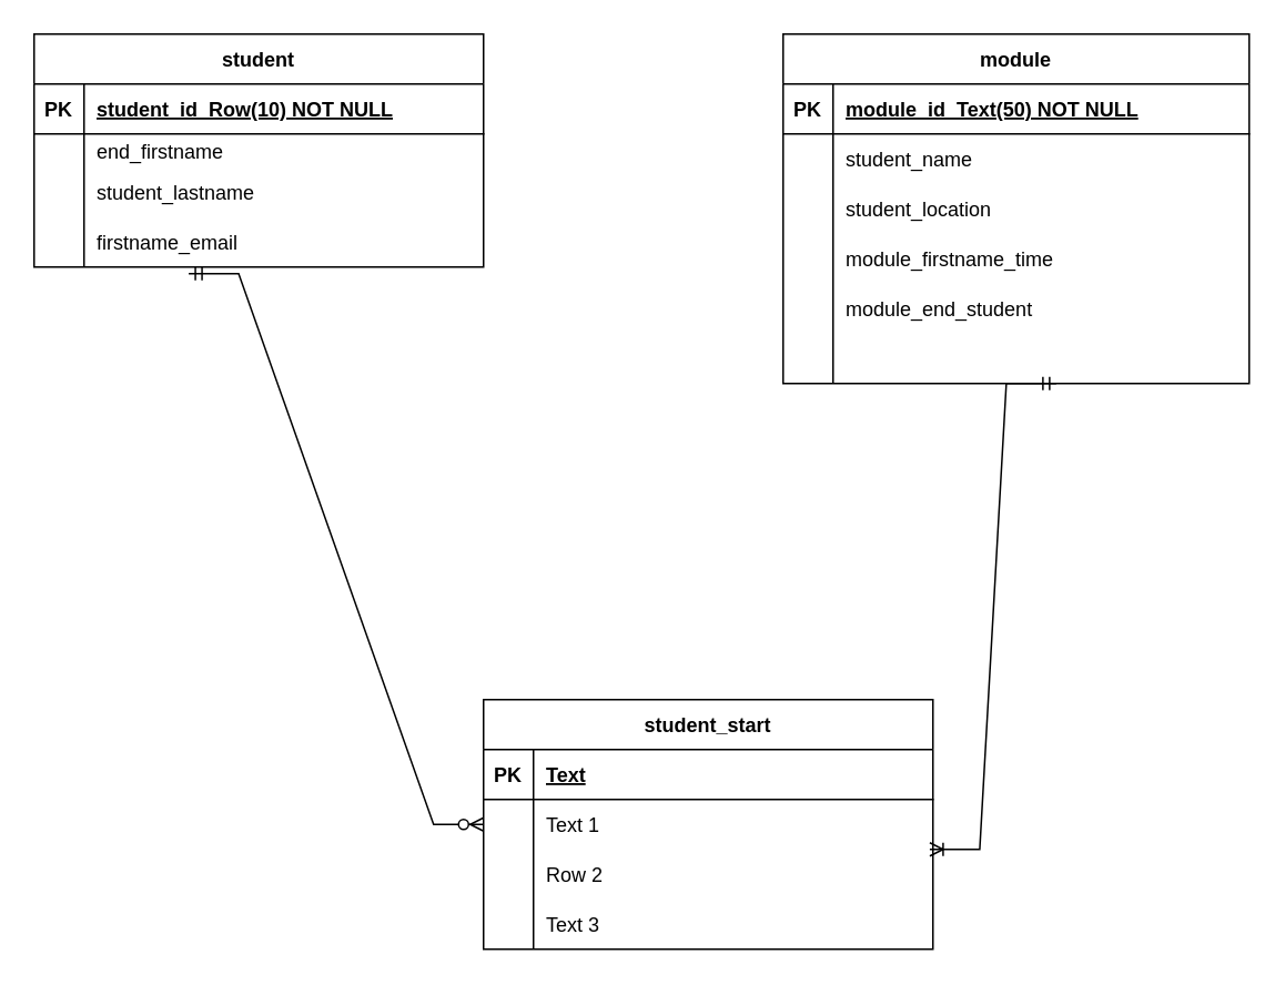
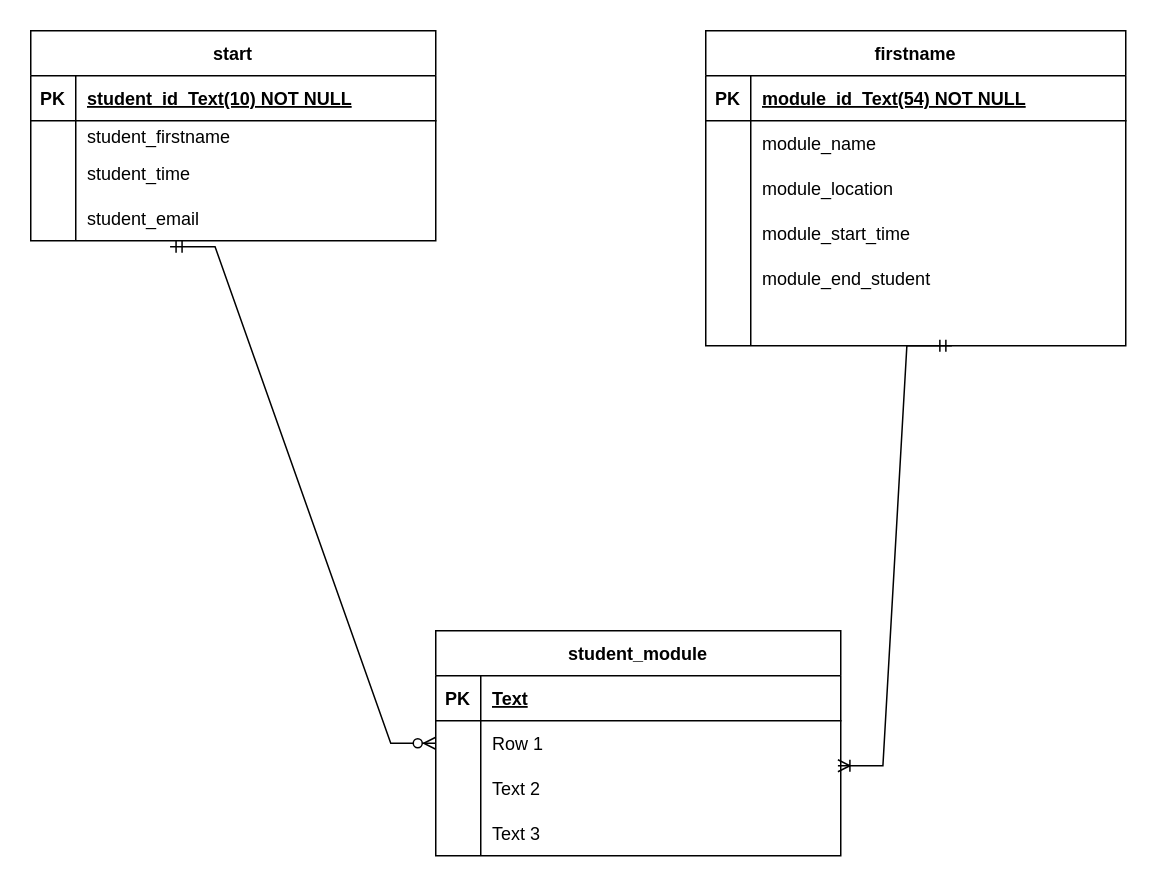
  <mxCell id="0" />
  <mxCell id="1" parent="0" />
- <mxCell id="2" value="student" style="shape=table;startSize=30;container=1;collapsible=1;childLayout=tableLayout;fixedRows=1;rowLines=0;fontStyle=1;align=center;resizeLast=1;" vertex="1" parent="1"><mxGeometry x="20" y="20" width="270" height="140" as="geometry" /></mxCell>
+ <mxCell id="2" value="start" style="shape=table;startSize=30;container=1;collapsible=1;childLayout=tableLayout;fixedRows=1;rowLines=0;fontStyle=1;align=center;resizeLast=1;" vertex="1" parent="1"><mxGeometry x="20" y="20" width="270" height="140" as="geometry" /></mxCell>
  <mxCell id="3" value="" style="shape=tableRow;horizontal=0;startSize=0;swimlaneHead=0;swimlaneBody=0;fillColor=none;collapsible=0;dropTarget=0;points=[[0,0.5],[1,0.5]];portConstraint=eastwest;top=0;left=0;right=0;bottom=1;" vertex="1" parent="2"><mxGeometry y="30" width="270" height="30" as="geometry" /></mxCell>
  <mxCell id="4" value="PK" style="shape=partialRectangle;connectable=0;fillColor=none;top=0;left=0;bottom=0;right=0;fontStyle=1;overflow=hidden;" vertex="1" parent="3"><mxGeometry width="30" height="30" as="geometry"><mxRectangle width="30" height="30" as="alternateBounds" /></mxGeometry></mxCell>
- <mxCell id="5" value="student_id_Row(10) NOT NULL" style="shape=partialRectangle;connectable=0;fillColor=none;top=0;left=0;bottom=0;right=0;align=left;spacingLeft=6;fontStyle=5;overflow=hidden;" vertex="1" parent="3"><mxGeometry x="30" width="240" height="30" as="geometry"><mxRectangle width="240" height="30" as="alternateBounds" /></mxGeometry></mxCell>
+ <mxCell id="5" value="student_id_Text(10) NOT NULL" style="shape=partialRectangle;connectable=0;fillColor=none;top=0;left=0;bottom=0;right=0;align=left;spacingLeft=6;fontStyle=5;overflow=hidden;" vertex="1" parent="3"><mxGeometry x="30" width="240" height="30" as="geometry"><mxRectangle width="240" height="30" as="alternateBounds" /></mxGeometry></mxCell>
  <mxCell id="6" value="" style="shape=tableRow;horizontal=0;startSize=0;swimlaneHead=0;swimlaneBody=0;fillColor=none;collapsible=0;dropTarget=0;points=[[0,0.5],[1,0.5]];portConstraint=eastwest;top=0;left=0;right=0;bottom=0;" vertex="1" parent="2"><mxGeometry y="60" width="270" height="20" as="geometry" /></mxCell>
  <mxCell id="7" value="" style="shape=partialRectangle;connectable=0;fillColor=none;top=0;left=0;bottom=0;right=0;editable=1;overflow=hidden;" vertex="1" parent="6"><mxGeometry width="30" height="20" as="geometry"><mxRectangle width="30" height="20" as="alternateBounds" /></mxGeometry></mxCell>
- <mxCell id="8" value="end_firstname" style="shape=partialRectangle;connectable=0;fillColor=none;top=0;left=0;bottom=0;right=0;align=left;spacingLeft=6;overflow=hidden;" vertex="1" parent="6"><mxGeometry x="30" width="240" height="20" as="geometry"><mxRectangle width="240" height="20" as="alternateBounds" /></mxGeometry></mxCell>
+ <mxCell id="8" value="student_firstname" style="shape=partialRectangle;connectable=0;fillColor=none;top=0;left=0;bottom=0;right=0;align=left;spacingLeft=6;overflow=hidden;" vertex="1" parent="6"><mxGeometry x="30" width="240" height="20" as="geometry"><mxRectangle width="240" height="20" as="alternateBounds" /></mxGeometry></mxCell>
  <mxCell id="9" value="" style="shape=tableRow;horizontal=0;startSize=0;swimlaneHead=0;swimlaneBody=0;fillColor=none;collapsible=0;dropTarget=0;points=[[0,0.5],[1,0.5]];portConstraint=eastwest;top=0;left=0;right=0;bottom=0;" vertex="1" parent="2"><mxGeometry y="80" width="270" height="30" as="geometry" /></mxCell>
  <mxCell id="10" value="" style="shape=partialRectangle;connectable=0;fillColor=none;top=0;left=0;bottom=0;right=0;editable=1;overflow=hidden;" vertex="1" parent="9"><mxGeometry width="30" height="30" as="geometry"><mxRectangle width="30" height="30" as="alternateBounds" /></mxGeometry></mxCell>
- <mxCell id="11" value="student_lastname" style="shape=partialRectangle;connectable=0;fillColor=none;top=0;left=0;bottom=0;right=0;align=left;spacingLeft=6;overflow=hidden;" vertex="1" parent="9"><mxGeometry x="30" width="240" height="30" as="geometry"><mxRectangle width="240" height="30" as="alternateBounds" /></mxGeometry></mxCell>
+ <mxCell id="11" value="student_time" style="shape=partialRectangle;connectable=0;fillColor=none;top=0;left=0;bottom=0;right=0;align=left;spacingLeft=6;overflow=hidden;" vertex="1" parent="9"><mxGeometry x="30" width="240" height="30" as="geometry"><mxRectangle width="240" height="30" as="alternateBounds" /></mxGeometry></mxCell>
  <mxCell id="12" value="" style="shape=tableRow;horizontal=0;startSize=0;swimlaneHead=0;swimlaneBody=0;fillColor=none;collapsible=0;dropTarget=0;points=[[0,0.5],[1,0.5]];portConstraint=eastwest;top=0;left=0;right=0;bottom=0;" vertex="1" parent="2"><mxGeometry y="110" width="270" height="30" as="geometry" /></mxCell>
  <mxCell id="13" value="" style="shape=partialRectangle;connectable=0;fillColor=none;top=0;left=0;bottom=0;right=0;editable=1;overflow=hidden;" vertex="1" parent="12"><mxGeometry width="30" height="30" as="geometry"><mxRectangle width="30" height="30" as="alternateBounds" /></mxGeometry></mxCell>
- <mxCell id="14" value="firstname_email" style="shape=partialRectangle;connectable=0;fillColor=none;top=0;left=0;bottom=0;right=0;align=left;spacingLeft=6;overflow=hidden;" vertex="1" parent="12"><mxGeometry x="30" width="240" height="30" as="geometry"><mxRectangle width="240" height="30" as="alternateBounds" /></mxGeometry></mxCell>
- <mxCell id="15" value="module" style="shape=table;startSize=30;container=1;collapsible=1;childLayout=tableLayout;fixedRows=1;rowLines=0;fontStyle=1;align=center;resizeLast=1;" vertex="1" parent="1"><mxGeometry x="470" y="20" width="280" height="210" as="geometry" /></mxCell>
+ <mxCell id="14" value="student_email" style="shape=partialRectangle;connectable=0;fillColor=none;top=0;left=0;bottom=0;right=0;align=left;spacingLeft=6;overflow=hidden;" vertex="1" parent="12"><mxGeometry x="30" width="240" height="30" as="geometry"><mxRectangle width="240" height="30" as="alternateBounds" /></mxGeometry></mxCell>
+ <mxCell id="15" value="firstname" style="shape=table;startSize=30;container=1;collapsible=1;childLayout=tableLayout;fixedRows=1;rowLines=0;fontStyle=1;align=center;resizeLast=1;" vertex="1" parent="1"><mxGeometry x="470" y="20" width="280" height="210" as="geometry" /></mxCell>
  <mxCell id="16" value="" style="shape=tableRow;horizontal=0;startSize=0;swimlaneHead=0;swimlaneBody=0;fillColor=none;collapsible=0;dropTarget=0;points=[[0,0.5],[1,0.5]];portConstraint=eastwest;top=0;left=0;right=0;bottom=1;" vertex="1" parent="15"><mxGeometry y="30" width="280" height="30" as="geometry" /></mxCell>
  <mxCell id="17" value="PK" style="shape=partialRectangle;connectable=0;fillColor=none;top=0;left=0;bottom=0;right=0;fontStyle=1;overflow=hidden;" vertex="1" parent="16"><mxGeometry width="30" height="30" as="geometry"><mxRectangle width="30" height="30" as="alternateBounds" /></mxGeometry></mxCell>
- <mxCell id="18" value="module_id_Text(50) NOT NULL" style="shape=partialRectangle;connectable=0;fillColor=none;top=0;left=0;bottom=0;right=0;align=left;spacingLeft=6;fontStyle=5;overflow=hidden;" vertex="1" parent="16"><mxGeometry x="30" width="250" height="30" as="geometry"><mxRectangle width="250" height="30" as="alternateBounds" /></mxGeometry></mxCell>
+ <mxCell id="18" value="module_id_Text(54) NOT NULL" style="shape=partialRectangle;connectable=0;fillColor=none;top=0;left=0;bottom=0;right=0;align=left;spacingLeft=6;fontStyle=5;overflow=hidden;" vertex="1" parent="16"><mxGeometry x="30" width="250" height="30" as="geometry"><mxRectangle width="250" height="30" as="alternateBounds" /></mxGeometry></mxCell>
  <mxCell id="19" value="" style="shape=tableRow;horizontal=0;startSize=0;swimlaneHead=0;swimlaneBody=0;fillColor=none;collapsible=0;dropTarget=0;points=[[0,0.5],[1,0.5]];portConstraint=eastwest;top=0;left=0;right=0;bottom=0;" vertex="1" parent="15"><mxGeometry y="60" width="280" height="30" as="geometry" /></mxCell>
  <mxCell id="20" value="" style="shape=partialRectangle;connectable=0;fillColor=none;top=0;left=0;bottom=0;right=0;editable=1;overflow=hidden;" vertex="1" parent="19"><mxGeometry width="30" height="30" as="geometry"><mxRectangle width="30" height="30" as="alternateBounds" /></mxGeometry></mxCell>
- <mxCell id="21" value="student_name" style="shape=partialRectangle;connectable=0;fillColor=none;top=0;left=0;bottom=0;right=0;align=left;spacingLeft=6;overflow=hidden;" vertex="1" parent="19"><mxGeometry x="30" width="250" height="30" as="geometry"><mxRectangle width="250" height="30" as="alternateBounds" /></mxGeometry></mxCell>
+ <mxCell id="21" value="module_name" style="shape=partialRectangle;connectable=0;fillColor=none;top=0;left=0;bottom=0;right=0;align=left;spacingLeft=6;overflow=hidden;" vertex="1" parent="19"><mxGeometry x="30" width="250" height="30" as="geometry"><mxRectangle width="250" height="30" as="alternateBounds" /></mxGeometry></mxCell>
  <mxCell id="22" value="" style="shape=tableRow;horizontal=0;startSize=0;swimlaneHead=0;swimlaneBody=0;fillColor=none;collapsible=0;dropTarget=0;points=[[0,0.5],[1,0.5]];portConstraint=eastwest;top=0;left=0;right=0;bottom=0;" vertex="1" parent="15"><mxGeometry y="90" width="280" height="30" as="geometry" /></mxCell>
  <mxCell id="23" value="" style="shape=partialRectangle;connectable=0;fillColor=none;top=0;left=0;bottom=0;right=0;editable=1;overflow=hidden;" vertex="1" parent="22"><mxGeometry width="30" height="30" as="geometry"><mxRectangle width="30" height="30" as="alternateBounds" /></mxGeometry></mxCell>
- <mxCell id="24" value="student_location" style="shape=partialRectangle;connectable=0;fillColor=none;top=0;left=0;bottom=0;right=0;align=left;spacingLeft=6;overflow=hidden;" vertex="1" parent="22"><mxGeometry x="30" width="250" height="30" as="geometry"><mxRectangle width="250" height="30" as="alternateBounds" /></mxGeometry></mxCell>
+ <mxCell id="24" value="module_location" style="shape=partialRectangle;connectable=0;fillColor=none;top=0;left=0;bottom=0;right=0;align=left;spacingLeft=6;overflow=hidden;" vertex="1" parent="22"><mxGeometry x="30" width="250" height="30" as="geometry"><mxRectangle width="250" height="30" as="alternateBounds" /></mxGeometry></mxCell>
  <mxCell id="25" value="" style="shape=tableRow;horizontal=0;startSize=0;swimlaneHead=0;swimlaneBody=0;fillColor=none;collapsible=0;dropTarget=0;points=[[0,0.5],[1,0.5]];portConstraint=eastwest;top=0;left=0;right=0;bottom=0;" vertex="1" parent="15"><mxGeometry y="120" width="280" height="30" as="geometry" /></mxCell>
  <mxCell id="26" value="" style="shape=partialRectangle;connectable=0;fillColor=none;top=0;left=0;bottom=0;right=0;editable=1;overflow=hidden;" vertex="1" parent="25"><mxGeometry width="30" height="30" as="geometry"><mxRectangle width="30" height="30" as="alternateBounds" /></mxGeometry></mxCell>
- <mxCell id="27" value="module_firstname_time" style="shape=partialRectangle;connectable=0;fillColor=none;top=0;left=0;bottom=0;right=0;align=left;spacingLeft=6;overflow=hidden;" vertex="1" parent="25"><mxGeometry x="30" width="250" height="30" as="geometry"><mxRectangle width="250" height="30" as="alternateBounds" /></mxGeometry></mxCell>
+ <mxCell id="27" value="module_start_time" style="shape=partialRectangle;connectable=0;fillColor=none;top=0;left=0;bottom=0;right=0;align=left;spacingLeft=6;overflow=hidden;" vertex="1" parent="25"><mxGeometry x="30" width="250" height="30" as="geometry"><mxRectangle width="250" height="30" as="alternateBounds" /></mxGeometry></mxCell>
  <mxCell id="28" value="" style="shape=tableRow;horizontal=0;startSize=0;swimlaneHead=0;swimlaneBody=0;fillColor=none;collapsible=0;dropTarget=0;points=[[0,0.5],[1,0.5]];portConstraint=eastwest;top=0;left=0;right=0;bottom=0;" vertex="1" parent="15"><mxGeometry y="150" width="280" height="30" as="geometry" /></mxCell>
  <mxCell id="29" value="" style="shape=partialRectangle;connectable=0;fillColor=none;top=0;left=0;bottom=0;right=0;editable=1;overflow=hidden;" vertex="1" parent="28"><mxGeometry width="30" height="30" as="geometry"><mxRectangle width="30" height="30" as="alternateBounds" /></mxGeometry></mxCell>
  <mxCell id="30" value="module_end_student" style="shape=partialRectangle;connectable=0;fillColor=none;top=0;left=0;bottom=0;right=0;align=left;spacingLeft=6;overflow=hidden;" vertex="1" parent="28"><mxGeometry x="30" width="250" height="30" as="geometry"><mxRectangle width="250" height="30" as="alternateBounds" /></mxGeometry></mxCell>
  <mxCell id="31" value="" style="shape=tableRow;horizontal=0;startSize=0;swimlaneHead=0;swimlaneBody=0;fillColor=none;collapsible=0;dropTarget=0;points=[[0,0.5],[1,0.5]];portConstraint=eastwest;top=0;left=0;right=0;bottom=0;" vertex="1" parent="15"><mxGeometry y="180" width="280" height="30" as="geometry" /></mxCell>
  <mxCell id="32" value="" style="shape=partialRectangle;connectable=0;fillColor=none;top=0;left=0;bottom=0;right=0;editable=1;overflow=hidden;" vertex="1" parent="31"><mxGeometry width="30" height="30" as="geometry"><mxRectangle width="30" height="30" as="alternateBounds" /></mxGeometry></mxCell>
  <mxCell id="33" value="" style="shape=partialRectangle;connectable=0;fillColor=none;top=0;left=0;bottom=0;right=0;align=left;spacingLeft=6;overflow=hidden;" vertex="1" parent="31"><mxGeometry x="30" width="250" height="30" as="geometry"><mxRectangle width="250" height="30" as="alternateBounds" /></mxGeometry></mxCell>
- <mxCell id="34" value="student_start" style="shape=table;startSize=30;container=1;collapsible=1;childLayout=tableLayout;fixedRows=1;rowLines=0;fontStyle=1;align=center;resizeLast=1;" vertex="1" parent="1"><mxGeometry x="290" y="420" width="270" height="150" as="geometry" /></mxCell>
+ <mxCell id="34" value="student_module" style="shape=table;startSize=30;container=1;collapsible=1;childLayout=tableLayout;fixedRows=1;rowLines=0;fontStyle=1;align=center;resizeLast=1;" vertex="1" parent="1"><mxGeometry x="290" y="420" width="270" height="150" as="geometry" /></mxCell>
  <mxCell id="35" value="" style="shape=tableRow;horizontal=0;startSize=0;swimlaneHead=0;swimlaneBody=0;fillColor=none;collapsible=0;dropTarget=0;points=[[0,0.5],[1,0.5]];portConstraint=eastwest;top=0;left=0;right=0;bottom=1;" vertex="1" parent="34"><mxGeometry y="30" width="270" height="30" as="geometry" /></mxCell>
  <mxCell id="36" value="PK" style="shape=partialRectangle;connectable=0;fillColor=none;top=0;left=0;bottom=0;right=0;fontStyle=1;overflow=hidden;" vertex="1" parent="35"><mxGeometry width="30" height="30" as="geometry"><mxRectangle width="30" height="30" as="alternateBounds" /></mxGeometry></mxCell>
  <mxCell id="37" value="Text" style="shape=partialRectangle;connectable=0;fillColor=none;top=0;left=0;bottom=0;right=0;align=left;spacingLeft=6;fontStyle=5;overflow=hidden;" vertex="1" parent="35"><mxGeometry x="30" width="240" height="30" as="geometry"><mxRectangle width="240" height="30" as="alternateBounds" /></mxGeometry></mxCell>
  <mxCell id="38" value="" style="shape=tableRow;horizontal=0;startSize=0;swimlaneHead=0;swimlaneBody=0;fillColor=none;collapsible=0;dropTarget=0;points=[[0,0.5],[1,0.5]];portConstraint=eastwest;top=0;left=0;right=0;bottom=0;" vertex="1" parent="34"><mxGeometry y="60" width="270" height="30" as="geometry" /></mxCell>
  <mxCell id="39" value="" style="shape=partialRectangle;connectable=0;fillColor=none;top=0;left=0;bottom=0;right=0;editable=1;overflow=hidden;" vertex="1" parent="38"><mxGeometry width="30" height="30" as="geometry"><mxRectangle width="30" height="30" as="alternateBounds" /></mxGeometry></mxCell>
- <mxCell id="40" value="Text 1" style="shape=partialRectangle;connectable=0;fillColor=none;top=0;left=0;bottom=0;right=0;align=left;spacingLeft=6;overflow=hidden;" vertex="1" parent="38"><mxGeometry x="30" width="240" height="30" as="geometry"><mxRectangle width="240" height="30" as="alternateBounds" /></mxGeometry></mxCell>
+ <mxCell id="40" value="Row 1" style="shape=partialRectangle;connectable=0;fillColor=none;top=0;left=0;bottom=0;right=0;align=left;spacingLeft=6;overflow=hidden;" vertex="1" parent="38"><mxGeometry x="30" width="240" height="30" as="geometry"><mxRectangle width="240" height="30" as="alternateBounds" /></mxGeometry></mxCell>
  <mxCell id="41" value="" style="shape=tableRow;horizontal=0;startSize=0;swimlaneHead=0;swimlaneBody=0;fillColor=none;collapsible=0;dropTarget=0;points=[[0,0.5],[1,0.5]];portConstraint=eastwest;top=0;left=0;right=0;bottom=0;" vertex="1" parent="34"><mxGeometry y="90" width="270" height="30" as="geometry" /></mxCell>
  <mxCell id="42" value="" style="shape=partialRectangle;connectable=0;fillColor=none;top=0;left=0;bottom=0;right=0;editable=1;overflow=hidden;" vertex="1" parent="41"><mxGeometry width="30" height="30" as="geometry"><mxRectangle width="30" height="30" as="alternateBounds" /></mxGeometry></mxCell>
- <mxCell id="43" value="Row 2" style="shape=partialRectangle;connectable=0;fillColor=none;top=0;left=0;bottom=0;right=0;align=left;spacingLeft=6;overflow=hidden;" vertex="1" parent="41"><mxGeometry x="30" width="240" height="30" as="geometry"><mxRectangle width="240" height="30" as="alternateBounds" /></mxGeometry></mxCell>
+ <mxCell id="43" value="Text 2" style="shape=partialRectangle;connectable=0;fillColor=none;top=0;left=0;bottom=0;right=0;align=left;spacingLeft=6;overflow=hidden;" vertex="1" parent="41"><mxGeometry x="30" width="240" height="30" as="geometry"><mxRectangle width="240" height="30" as="alternateBounds" /></mxGeometry></mxCell>
  <mxCell id="44" value="" style="shape=tableRow;horizontal=0;startSize=0;swimlaneHead=0;swimlaneBody=0;fillColor=none;collapsible=0;dropTarget=0;points=[[0,0.5],[1,0.5]];portConstraint=eastwest;top=0;left=0;right=0;bottom=0;" vertex="1" parent="34"><mxGeometry y="120" width="270" height="30" as="geometry" /></mxCell>
  <mxCell id="45" value="" style="shape=partialRectangle;connectable=0;fillColor=none;top=0;left=0;bottom=0;right=0;editable=1;overflow=hidden;" vertex="1" parent="44"><mxGeometry width="30" height="30" as="geometry"><mxRectangle width="30" height="30" as="alternateBounds" /></mxGeometry></mxCell>
  <mxCell id="46" value="Text 3" style="shape=partialRectangle;connectable=0;fillColor=none;top=0;left=0;bottom=0;right=0;align=left;spacingLeft=6;overflow=hidden;" vertex="1" parent="44"><mxGeometry x="30" width="240" height="30" as="geometry"><mxRectangle width="240" height="30" as="alternateBounds" /></mxGeometry></mxCell>
  <mxCell id="47" value="" style="edgeStyle=entityRelationEdgeStyle;fontSize=12;html=1;endArrow=ERzeroToMany;startArrow=ERmandOne;rounded=0;exitX=0.344;exitY=1.133;exitDx=0;exitDy=0;exitPerimeter=0;entryX=0;entryY=0.5;entryDx=0;entryDy=0;" edge="1" parent="1" source="12" target="38"><mxGeometry width="100" height="100" relative="1" as="geometry"><mxPoint x="30" y="510" as="sourcePoint" /><mxPoint x="227" y="320" as="targetPoint" /></mxGeometry></mxCell>
  <mxCell id="48" value="" style="edgeStyle=entityRelationEdgeStyle;fontSize=12;html=1;endArrow=ERoneToMany;startArrow=ERmandOne;rounded=0;entryX=0.993;entryY=0;entryDx=0;entryDy=0;entryPerimeter=0;exitX=0.586;exitY=1;exitDx=0;exitDy=0;exitPerimeter=0;" edge="1" parent="1" source="31" target="41"><mxGeometry width="100" height="100" relative="1" as="geometry"><mxPoint x="590" y="250" as="sourcePoint" /><mxPoint x="655" y="720" as="targetPoint" /></mxGeometry></mxCell>
